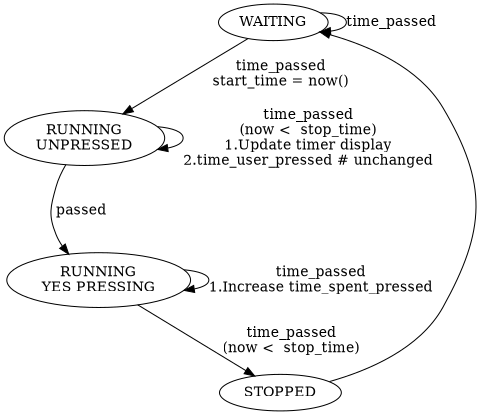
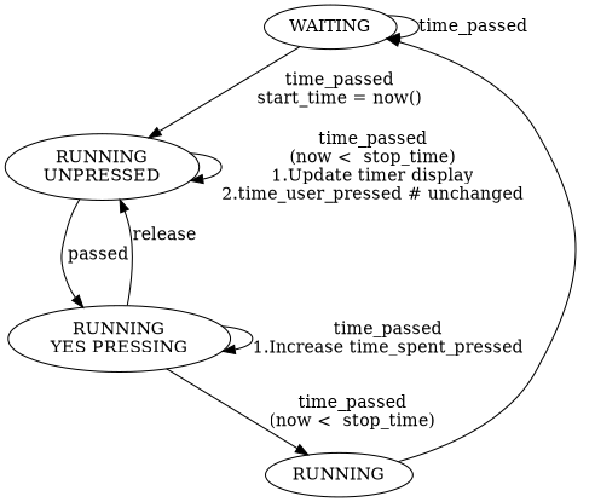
  digraph {
    rankdir=TB
    WAITING
    n2 [label="RUNNING\nUNPRESSED"]
    n3 [label="RUNNING\nYES PRESSING"]
-   STOPPED
+   STOPPED [label=RUNNING]
    WAITING -> WAITING [label=time_passed]
    WAITING -> n2 [label="time_passed\nstart_time = now()"]
    n2 -> n2 [label="time_passed\n(now <  stop_time)\n1.Update timer display\n2.time_user_pressed # unchanged"]
    n2 -> n3 [label=passed]
+   n3 -> n2 [label="release\n\n\n"]
    n3 -> n3 [label="time_passed\n1.Increase time_spent_pressed"]
    n3 -> STOPPED [label="time_passed\n(now <  stop_time)"]
    STOPPED -> WAITING
  }
